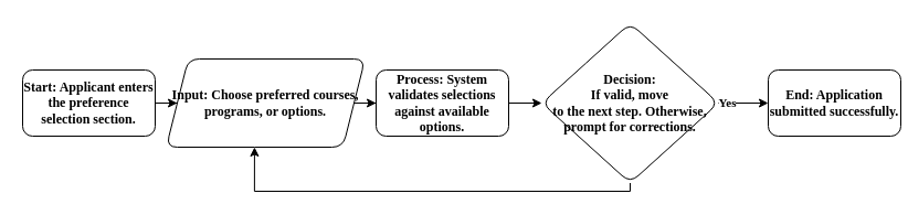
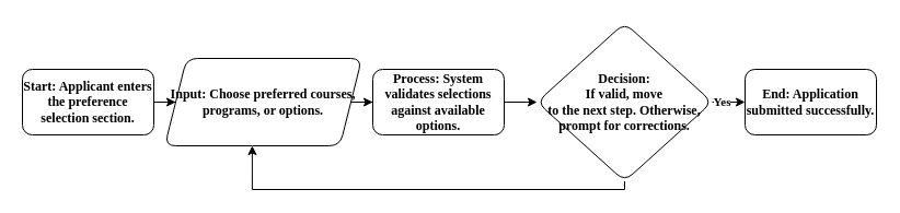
  <mxCell id="0" />
  <mxCell id="1" parent="0" />
  <mxCell id="2" value="" style="edgeStyle=orthogonalEdgeStyle;rounded=0;orthogonalLoop=1;jettySize=auto;html=1;fontStyle=1;fontFamily=Comic Sans MS;" edge="1" parent="1" source="3" target="5"><mxGeometry relative="1" as="geometry" /></mxCell>
  <mxCell id="3" value="Start: Applicant enters the preference selection section." style="rounded=1;whiteSpace=wrap;html=1;align=center;fontStyle=1;fontFamily=Comic Sans MS;" vertex="1" parent="1"><mxGeometry x="20" width="120" height="60" as="geometry" y="63" /></mxCell>
  <mxCell id="4" value="" style="edgeStyle=orthogonalEdgeStyle;rounded=0;orthogonalLoop=1;jettySize=auto;html=1;fontStyle=1;fontFamily=Comic Sans MS;" edge="1" parent="1" source="5" target="7"><mxGeometry relative="1" as="geometry" /></mxCell>
  <mxCell id="5" value="Input: Choose preferred courses, programs, or options." style="shape=parallelogram;perimeter=parallelogramPerimeter;whiteSpace=wrap;html=1;fixedSize=1;align=center;rounded=1;fontStyle=1;fontFamily=Comic Sans MS;" vertex="1" parent="1"><mxGeometry x="150" y="53" width="180" height="80" as="geometry" /></mxCell>
  <mxCell id="6" value="" style="edgeStyle=orthogonalEdgeStyle;rounded=0;orthogonalLoop=1;jettySize=auto;html=1;fontStyle=1;fontFamily=Comic Sans MS;" edge="1" parent="1" source="7" target="10"><mxGeometry relative="1" as="geometry" /></mxCell>
  <mxCell id="7" value="Process: System validates selections against available options." style="rounded=1;whiteSpace=wrap;html=1;fontStyle=1;fontFamily=Comic Sans MS;" vertex="1" parent="1"><mxGeometry x="340" width="120" height="60" as="geometry" y="63" /></mxCell>
  <mxCell id="8" value="" style="edgeStyle=orthogonalEdgeStyle;rounded=0;orthogonalLoop=1;jettySize=auto;html=1;fontStyle=1;fontFamily=Comic Sans MS;" edge="1" parent="1" source="10" target="11"><mxGeometry relative="1" as="geometry" /></mxCell>
  <mxCell id="9" value="Yes" style="edgeLabel;html=1;align=center;verticalAlign=middle;resizable=0;points=[];fontStyle=1;fontFamily=Comic Sans MS;" vertex="1" connectable="0" parent="8"><mxGeometry x="-0.7" y="1" relative="1" as="geometry"><mxPoint as="offset" /></mxGeometry></mxCell>
  <mxCell id="10" value="Decision: &lt;br&gt;If valid, move &lt;br&gt;to the next step. Otherwise, prompt for corrections." style="rhombus;whiteSpace=wrap;html=1;rounded=1;fontStyle=1;fontFamily=Comic Sans MS;" vertex="1" parent="1"><mxGeometry x="490" y="20.5" width="160" height="145" as="geometry" /></mxCell>
- <mxCell id="11" value="End: Application submitted successfully." style="whiteSpace=wrap;html=1;rounded=1;fontStyle=1;fontFamily=Comic Sans MS;" vertex="1" parent="1"><mxGeometry x="695" y="63" width="120" height="60" as="geometry" /></mxCell>
+ <mxCell id="11" value="End: Application submitted successfully." style="whiteSpace=wrap;html=1;rounded=1;fontStyle=1;fontFamily=Comic Sans MS;" vertex="1" parent="1"><mxGeometry x="680" width="120" height="60" as="geometry" y="63" /></mxCell>
  <mxCell id="12" style="edgeStyle=orthogonalEdgeStyle;rounded=0;orthogonalLoop=1;jettySize=auto;html=1;entryX=0.444;entryY=1;entryDx=0;entryDy=0;entryPerimeter=0;fontStyle=1;fontFamily=Comic Sans MS;exitX=0.5;exitY=1;exitDx=0;exitDy=0;" edge="1" parent="1" source="10" target="5"><mxGeometry relative="1" as="geometry"><mxPoint x="570" y="173" as="sourcePoint" /><Array as="points"><mxPoint x="570" y="173" /><mxPoint x="230" y="173" /></Array></mxGeometry></mxCell>
